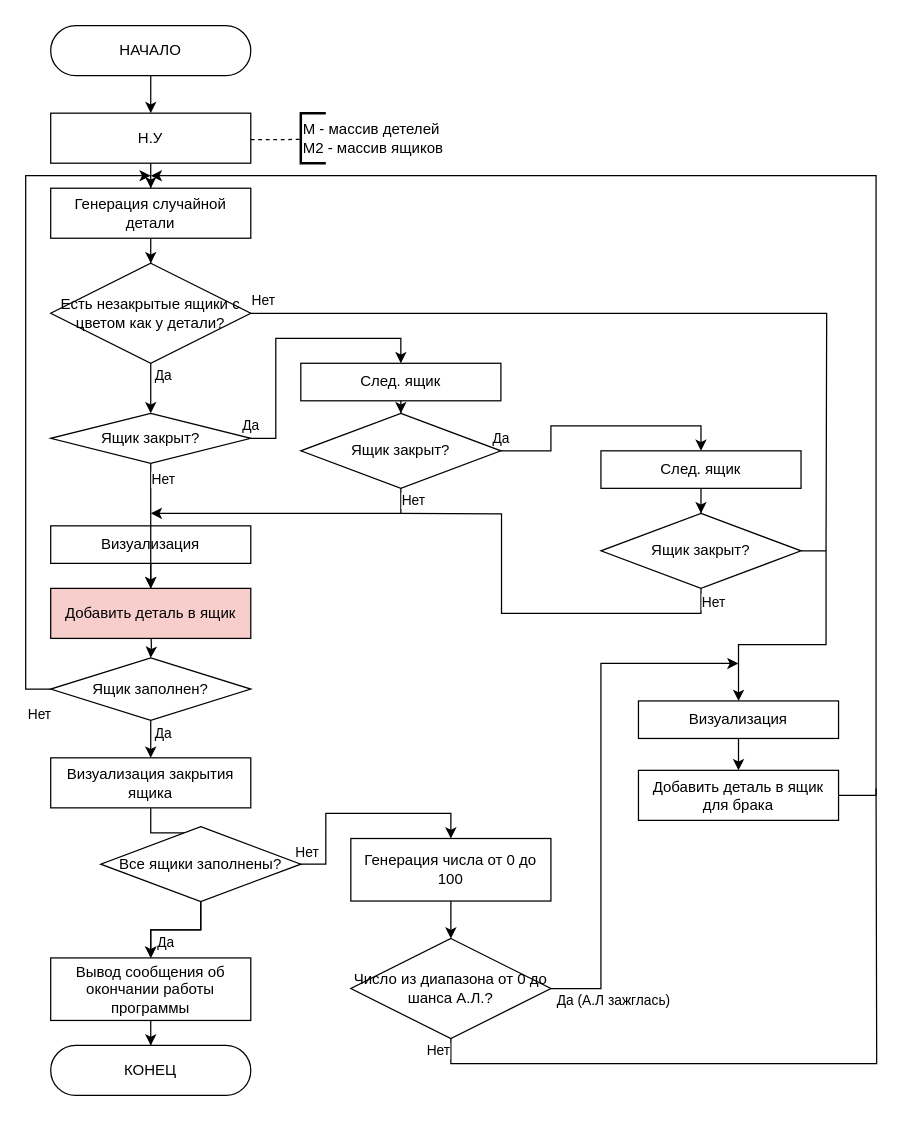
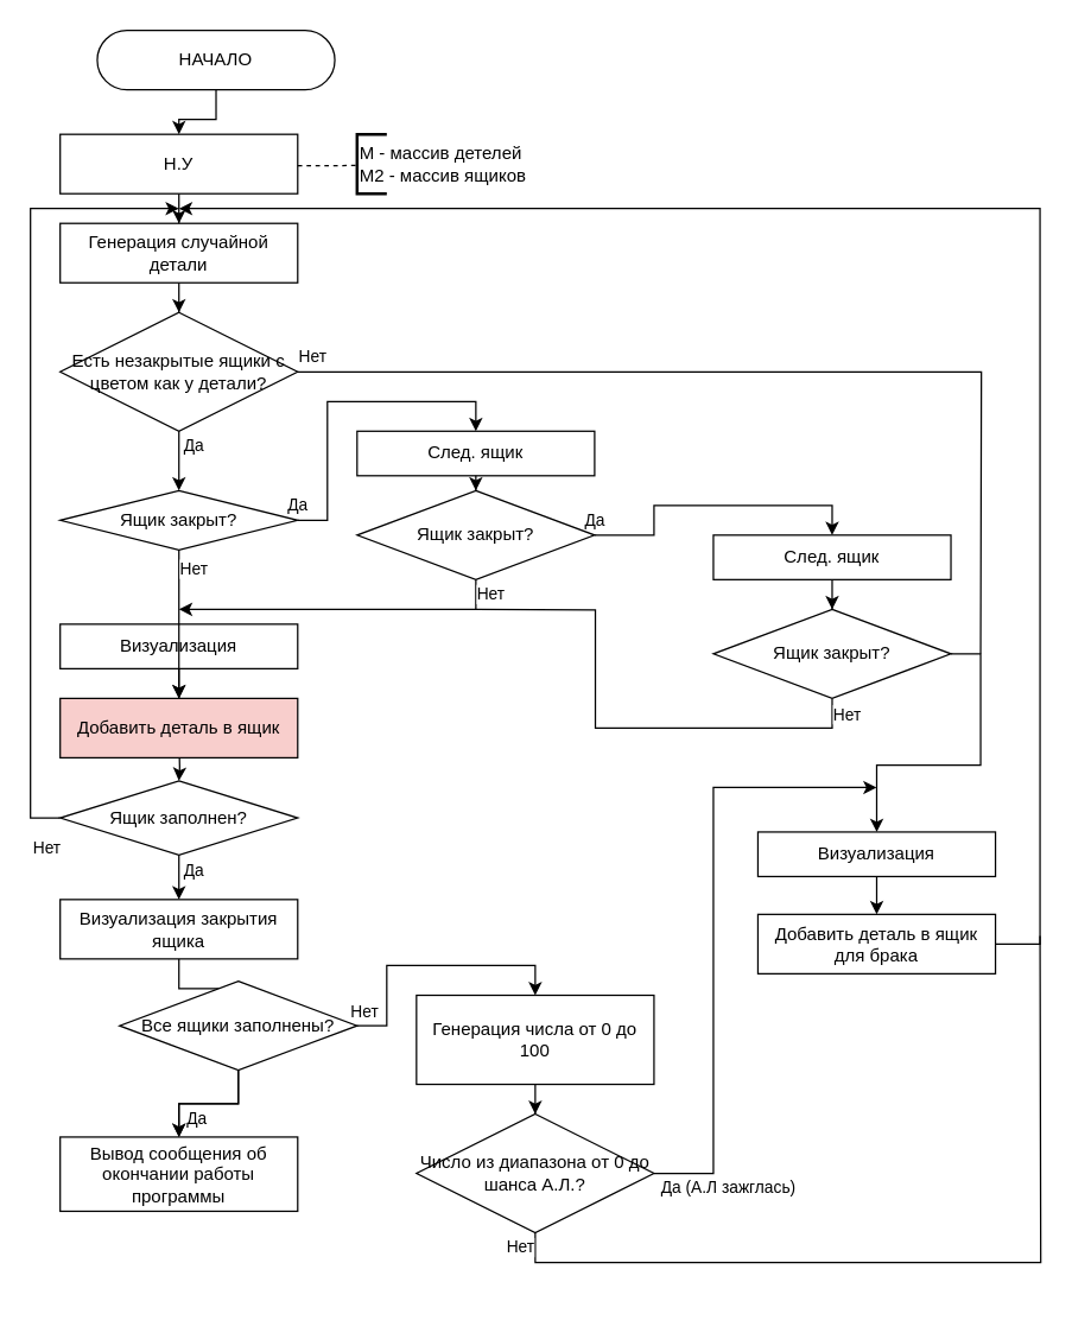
  <mxCell id="0" />
  <mxCell id="1" parent="0" />
  <mxCell id="2" value="" style="edgeStyle=orthogonalEdgeStyle;rounded=0;orthogonalLoop=1;jettySize=auto;html=1;" parent="1" source="3" target="5" edge="1"><mxGeometry relative="1" as="geometry" /></mxCell>
- <mxCell id="3" value="НАЧАЛО" style="rounded=1;whiteSpace=wrap;html=1;arcSize=50;strokeWidth=1;fontSize=12;" parent="1" vertex="1"><mxGeometry x="40" y="20" width="160" height="40" as="geometry" /></mxCell>
+ <mxCell id="3" value="НАЧАЛО" style="rounded=1;whiteSpace=wrap;html=1;arcSize=50;strokeWidth=1;fontSize=12;" parent="1" vertex="1"><mxGeometry x="65" y="20" width="160" height="40" as="geometry" /></mxCell>
  <mxCell id="4" value="" style="edgeStyle=orthogonalEdgeStyle;rounded=0;orthogonalLoop=1;jettySize=auto;html=1;" parent="1" source="5" target="9" edge="1"><mxGeometry relative="1" as="geometry" /></mxCell>
  <mxCell id="5" value="Н.У" style="rounded=0;whiteSpace=wrap;html=1;" parent="1" vertex="1"><mxGeometry x="40" y="90" width="160" height="40" as="geometry" /></mxCell>
  <mxCell id="6" value="" style="endArrow=none;dashed=1;html=1;exitX=1;exitY=0.5;exitDx=0;exitDy=0;fontSize=12;" parent="1" edge="1"><mxGeometry width="50" height="50" relative="1" as="geometry"><mxPoint x="200" y="111.25" as="sourcePoint" /><mxPoint x="240" y="111" as="targetPoint" /></mxGeometry></mxCell>
  <mxCell id="7" value="М - массив детелей&lt;br&gt;M2 - массив ящиков&lt;br&gt;" style="strokeWidth=2;html=1;shape=mxgraph.flowchart.annotation_1;align=left;pointerEvents=1;fontSize=12;" parent="1" vertex="1"><mxGeometry x="240" y="90" width="20" height="40" as="geometry" /></mxCell>
  <mxCell id="8" value="" style="edgeStyle=orthogonalEdgeStyle;rounded=0;orthogonalLoop=1;jettySize=auto;html=1;" parent="1" source="9" target="26" edge="1"><mxGeometry relative="1" as="geometry" /></mxCell>
  <mxCell id="9" value="Генерация случайной детали" style="whiteSpace=wrap;html=1;rounded=0;" parent="1" vertex="1"><mxGeometry x="40" y="150" width="160" height="40" as="geometry" /></mxCell>
  <mxCell id="10" value="" style="edgeStyle=orthogonalEdgeStyle;rounded=0;orthogonalLoop=1;jettySize=auto;html=1;" parent="1" source="11" target="13" edge="1"><mxGeometry relative="1" as="geometry" /></mxCell>
  <mxCell id="11" value="Визуализация" style="whiteSpace=wrap;html=1;" parent="1" vertex="1"><mxGeometry x="40" y="420" width="160" height="30" as="geometry" /></mxCell>
  <mxCell id="12" value="" style="edgeStyle=orthogonalEdgeStyle;rounded=0;orthogonalLoop=1;jettySize=auto;html=1;" parent="1" target="16" edge="1"><mxGeometry relative="1" as="geometry"><mxPoint x="120" y="495.5" as="sourcePoint" /></mxGeometry></mxCell>
  <mxCell id="13" value="Добавить деталь в ящик" style="whiteSpace=wrap;html=1;fillColor=#f8cecc;" parent="1" vertex="1"><mxGeometry x="40" y="470" width="160" height="40" as="geometry" /></mxCell>
  <mxCell id="14" value="Да" style="edgeStyle=orthogonalEdgeStyle;rounded=0;orthogonalLoop=1;jettySize=auto;html=1;" parent="1" source="16" target="18" edge="1"><mxGeometry x="0.2" y="10" relative="1" as="geometry"><mxPoint as="offset" /></mxGeometry></mxCell>
  <mxCell id="15" value="Нет" style="edgeStyle=orthogonalEdgeStyle;rounded=0;orthogonalLoop=1;jettySize=auto;html=1;endArrow=classic;endFill=1;exitX=0;exitY=0.5;exitDx=0;exitDy=0;" parent="1" source="16" edge="1"><mxGeometry x="-0.966" y="20" relative="1" as="geometry"><mxPoint x="120" y="140" as="targetPoint" /><Array as="points"><mxPoint x="20" y="551" /><mxPoint x="20" y="140" /></Array><mxPoint as="offset" /></mxGeometry></mxCell>
  <mxCell id="16" value="Ящик заполнен?" style="rhombus;whiteSpace=wrap;html=1;" parent="1" vertex="1"><mxGeometry x="40" y="525.5" width="160" height="50" as="geometry" /></mxCell>
  <mxCell id="17" value="" style="edgeStyle=orthogonalEdgeStyle;rounded=0;orthogonalLoop=1;jettySize=auto;html=1;" parent="1" source="18" target="22" edge="1"><mxGeometry relative="1" as="geometry" /></mxCell>
  <mxCell id="18" value="Визуализация закрытия ящика" style="whiteSpace=wrap;html=1;" parent="1" vertex="1"><mxGeometry x="40" y="605.5" width="160" height="40" as="geometry" /></mxCell>
  <mxCell id="19" value="" style="edgeStyle=orthogonalEdgeStyle;rounded=0;orthogonalLoop=1;jettySize=auto;html=1;entryX=0.5;entryY=0;entryDx=0;entryDy=0;" parent="1" source="22" target="45" edge="1"><mxGeometry relative="1" as="geometry"><mxPoint x="120" y="775.5" as="targetPoint" /></mxGeometry></mxCell>
  <mxCell id="20" value="Да" style="edgeStyle=orthogonalEdgeStyle;rounded=0;orthogonalLoop=1;jettySize=auto;html=1;endArrow=classic;endFill=1;" parent="1" source="22" target="45" edge="1"><mxGeometry x="0.2" y="10" relative="1" as="geometry"><mxPoint as="offset" /></mxGeometry></mxCell>
  <mxCell id="21" value="Нет" style="edgeStyle=orthogonalEdgeStyle;rounded=0;orthogonalLoop=1;jettySize=auto;html=1;endArrow=classic;endFill=1;entryX=0.5;entryY=0;entryDx=0;entryDy=0;" parent="1" source="22" target="47" edge="1"><mxGeometry x="-0.943" y="10" relative="1" as="geometry"><mxPoint x="240" y="660" as="targetPoint" /><mxPoint as="offset" /></mxGeometry></mxCell>
  <mxCell id="22" value="Все ящики заполнены?" style="rhombus;whiteSpace=wrap;html=1;" parent="1" vertex="1"><mxGeometry x="80" y="660.5" width="160" height="60" as="geometry" /></mxCell>
- <mxCell id="23" value="КОНЕЦ" style="rounded=1;whiteSpace=wrap;html=1;arcSize=50;strokeWidth=1;fontSize=12;" parent="1" vertex="1"><mxGeometry x="40" y="835.5" width="160" height="40" as="geometry" /></mxCell>
  <mxCell id="24" value="Да" style="edgeStyle=orthogonalEdgeStyle;rounded=0;orthogonalLoop=1;jettySize=auto;html=1;" parent="1" source="26" edge="1"><mxGeometry x="-0.5" y="10" relative="1" as="geometry"><mxPoint x="120" y="330" as="targetPoint" /><mxPoint as="offset" /></mxGeometry></mxCell>
  <mxCell id="25" value="Нет" style="edgeStyle=orthogonalEdgeStyle;rounded=0;orthogonalLoop=1;jettySize=auto;html=1;endArrow=none;endFill=0;" parent="1" source="26" edge="1"><mxGeometry x="-0.969" y="10" relative="1" as="geometry"><mxPoint x="660" y="440" as="targetPoint" /><mxPoint as="offset" /></mxGeometry></mxCell>
  <mxCell id="26" value="Есть незакрытые ящики с цветом как у детали?" style="rhombus;whiteSpace=wrap;html=1;rounded=0;" parent="1" vertex="1"><mxGeometry x="40" y="210" width="160" height="80" as="geometry" /></mxCell>
  <mxCell id="27" value="Да" style="edgeStyle=orthogonalEdgeStyle;rounded=0;orthogonalLoop=1;jettySize=auto;html=1;entryX=0.5;entryY=0;entryDx=0;entryDy=0;" parent="1" source="29" target="31" edge="1"><mxGeometry x="-1" y="10" relative="1" as="geometry"><mxPoint as="offset" /></mxGeometry></mxCell>
  <mxCell id="28" value="Нет" style="edgeStyle=orthogonalEdgeStyle;rounded=0;orthogonalLoop=1;jettySize=auto;html=1;" parent="1" source="29" edge="1"><mxGeometry x="-0.75" y="10" relative="1" as="geometry"><mxPoint x="120" y="470" as="targetPoint" /><mxPoint as="offset" /></mxGeometry></mxCell>
  <mxCell id="29" value="Ящик закрыт?" style="rhombus;whiteSpace=wrap;html=1;" parent="1" vertex="1"><mxGeometry x="40" y="330" width="160" height="40" as="geometry" /></mxCell>
  <mxCell id="30" value="" style="edgeStyle=orthogonalEdgeStyle;rounded=0;orthogonalLoop=1;jettySize=auto;html=1;" parent="1" source="31" target="34" edge="1"><mxGeometry relative="1" as="geometry" /></mxCell>
  <mxCell id="31" value="След. ящик" style="whiteSpace=wrap;html=1;" parent="1" vertex="1"><mxGeometry x="240" y="290" width="160" height="30" as="geometry" /></mxCell>
  <mxCell id="32" value="Да" style="edgeStyle=orthogonalEdgeStyle;rounded=0;orthogonalLoop=1;jettySize=auto;html=1;entryX=0.5;entryY=0;entryDx=0;entryDy=0;" parent="1" source="34" target="36" edge="1"><mxGeometry x="-1" y="10" relative="1" as="geometry"><mxPoint as="offset" /></mxGeometry></mxCell>
  <mxCell id="33" value="Нет" style="edgeStyle=orthogonalEdgeStyle;rounded=0;orthogonalLoop=1;jettySize=auto;html=1;exitX=0.5;exitY=1;exitDx=0;exitDy=0;" parent="1" source="34" edge="1"><mxGeometry x="-0.909" y="10" relative="1" as="geometry"><mxPoint x="120" y="410" as="targetPoint" /><Array as="points"><mxPoint x="320" y="410" /></Array><mxPoint as="offset" /></mxGeometry></mxCell>
  <mxCell id="34" value="Ящик закрыт?" style="rhombus;whiteSpace=wrap;html=1;" parent="1" vertex="1"><mxGeometry x="240" y="330" width="160" height="60" as="geometry" /></mxCell>
  <mxCell id="35" value="" style="edgeStyle=orthogonalEdgeStyle;rounded=0;orthogonalLoop=1;jettySize=auto;html=1;" parent="1" source="36" target="39" edge="1"><mxGeometry relative="1" as="geometry" /></mxCell>
  <mxCell id="36" value="След. ящик" style="whiteSpace=wrap;html=1;" parent="1" vertex="1"><mxGeometry x="480" y="360" width="160" height="30" as="geometry" /></mxCell>
  <mxCell id="37" value="Нет" style="edgeStyle=orthogonalEdgeStyle;rounded=0;orthogonalLoop=1;jettySize=auto;html=1;exitX=0.5;exitY=1;exitDx=0;exitDy=0;endArrow=none;endFill=0;" parent="1" source="39" edge="1"><mxGeometry x="-0.933" y="10" relative="1" as="geometry"><mxPoint x="320" y="410" as="targetPoint" /><mxPoint as="offset" /></mxGeometry></mxCell>
  <mxCell id="38" value="" style="edgeStyle=orthogonalEdgeStyle;rounded=0;orthogonalLoop=1;jettySize=auto;html=1;endArrow=classic;endFill=1;entryX=0.5;entryY=0;entryDx=0;entryDy=0;exitX=1;exitY=0.5;exitDx=0;exitDy=0;exitPerimeter=0;" parent="1" source="39" target="43" edge="1"><mxGeometry relative="1" as="geometry"><mxPoint x="740" y="440" as="targetPoint" /></mxGeometry></mxCell>
  <mxCell id="39" value="Ящик закрыт?" style="rhombus;whiteSpace=wrap;html=1;" parent="1" vertex="1"><mxGeometry x="480" y="410" width="160" height="60" as="geometry" /></mxCell>
  <mxCell id="40" value="" style="edgeStyle=orthogonalEdgeStyle;rounded=0;orthogonalLoop=1;jettySize=auto;html=1;endArrow=classic;endFill=1;exitX=1;exitY=0.5;exitDx=0;exitDy=0;" parent="1" source="41" edge="1"><mxGeometry relative="1" as="geometry"><mxPoint x="120" y="140" as="targetPoint" /><Array as="points"><mxPoint x="700" y="636" /><mxPoint x="700" y="140" /></Array></mxGeometry></mxCell>
  <mxCell id="41" value="Добавить деталь в ящик для брака" style="whiteSpace=wrap;html=1;" parent="1" vertex="1"><mxGeometry x="510" y="615.5" width="160" height="40" as="geometry" /></mxCell>
  <mxCell id="42" value="" style="edgeStyle=orthogonalEdgeStyle;rounded=0;orthogonalLoop=1;jettySize=auto;html=1;endArrow=classic;endFill=1;" parent="1" source="43" target="41" edge="1"><mxGeometry relative="1" as="geometry" /></mxCell>
  <mxCell id="43" value="Визуализация" style="whiteSpace=wrap;html=1;" parent="1" vertex="1"><mxGeometry x="510" y="560" width="160" height="30" as="geometry" /></mxCell>
- <mxCell id="44" value="" style="edgeStyle=orthogonalEdgeStyle;rounded=0;orthogonalLoop=1;jettySize=auto;html=1;endArrow=classic;endFill=1;" parent="1" source="45" target="23" edge="1"><mxGeometry relative="1" as="geometry" /></mxCell>
  <mxCell id="45" value="Вывод сообщения об окончании работы программы" style="rounded=0;whiteSpace=wrap;html=1;" parent="1" vertex="1"><mxGeometry x="40" y="765.5" width="160" height="50" as="geometry" /></mxCell>
  <mxCell id="46" value="" style="edgeStyle=orthogonalEdgeStyle;rounded=0;orthogonalLoop=1;jettySize=auto;html=1;endArrow=classic;endFill=1;" parent="1" source="47" target="50" edge="1"><mxGeometry relative="1" as="geometry" /></mxCell>
- <mxCell id="47" value="Генерация числа от 0 до 100" style="rounded=0;whiteSpace=wrap;html=1;" parent="1" vertex="1"><mxGeometry x="280" y="670" width="160" height="50" as="geometry" /></mxCell>
+ <mxCell id="47" value="Генерация числа от 0 до 100" style="rounded=0;whiteSpace=wrap;html=1;" parent="1" vertex="1"><mxGeometry x="280" y="670" width="160" height="60" as="geometry" /></mxCell>
  <mxCell id="48" value="Да (А.Л зажглась)" style="edgeStyle=orthogonalEdgeStyle;rounded=0;orthogonalLoop=1;jettySize=auto;html=1;endArrow=classic;endFill=1;exitX=1;exitY=0.5;exitDx=0;exitDy=0;" parent="1" source="50" edge="1"><mxGeometry x="-0.805" y="-14" relative="1" as="geometry"><mxPoint x="590" y="530" as="targetPoint" /><Array as="points"><mxPoint x="480" y="790" /><mxPoint x="480" y="530" /></Array><mxPoint x="-4" y="10" as="offset" /></mxGeometry></mxCell>
  <mxCell id="49" value="Нет" style="edgeStyle=orthogonalEdgeStyle;rounded=0;orthogonalLoop=1;jettySize=auto;html=1;endArrow=none;endFill=0;exitX=0.5;exitY=1;exitDx=0;exitDy=0;" parent="1" source="50" edge="1"><mxGeometry x="-0.966" y="-10" relative="1" as="geometry"><mxPoint x="700" y="630" as="targetPoint" /><mxPoint as="offset" /></mxGeometry></mxCell>
  <mxCell id="50" value="Число из диапазона от 0 до шанса А.Л.?" style="rhombus;whiteSpace=wrap;html=1;rounded=0;" parent="1" vertex="1"><mxGeometry x="280" y="750" width="160" height="80" as="geometry" /></mxCell>
